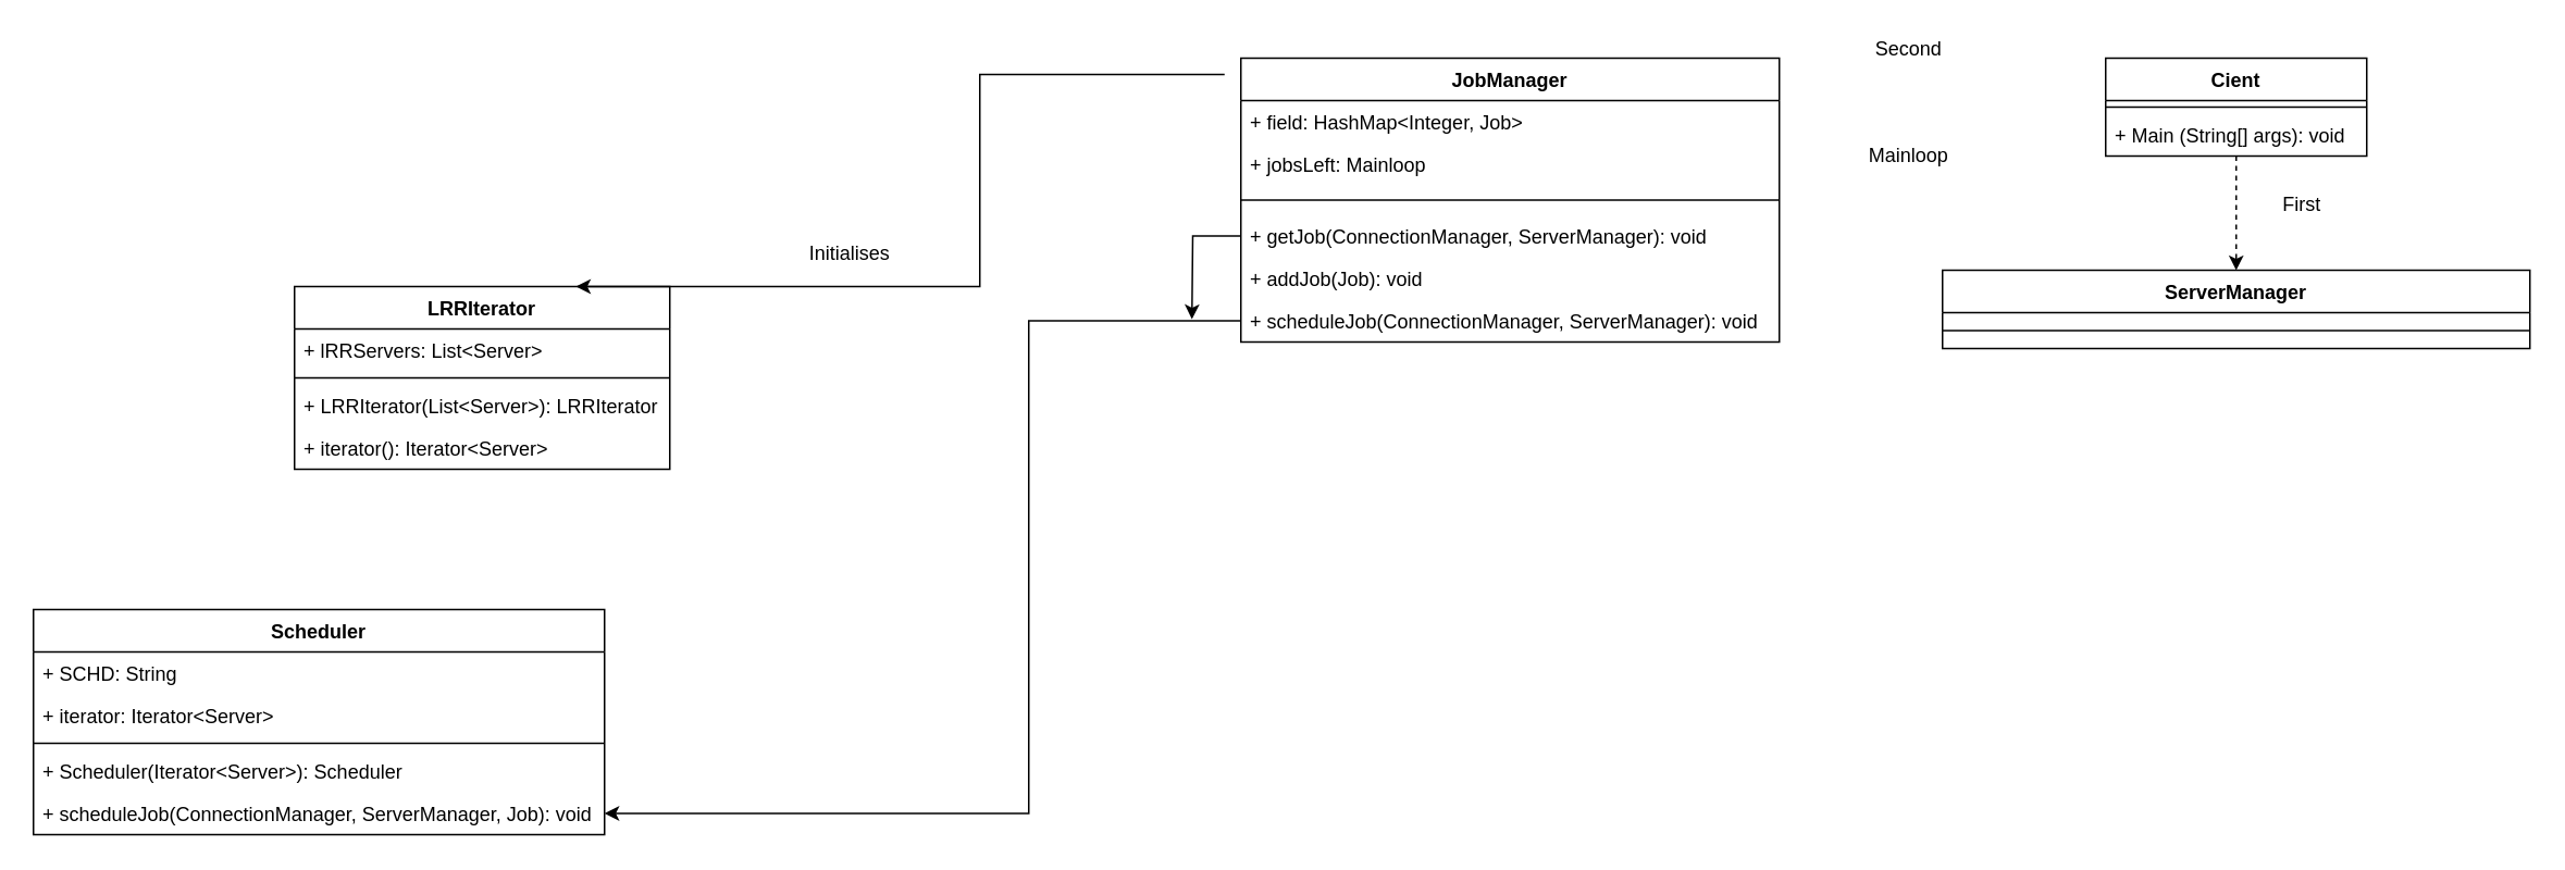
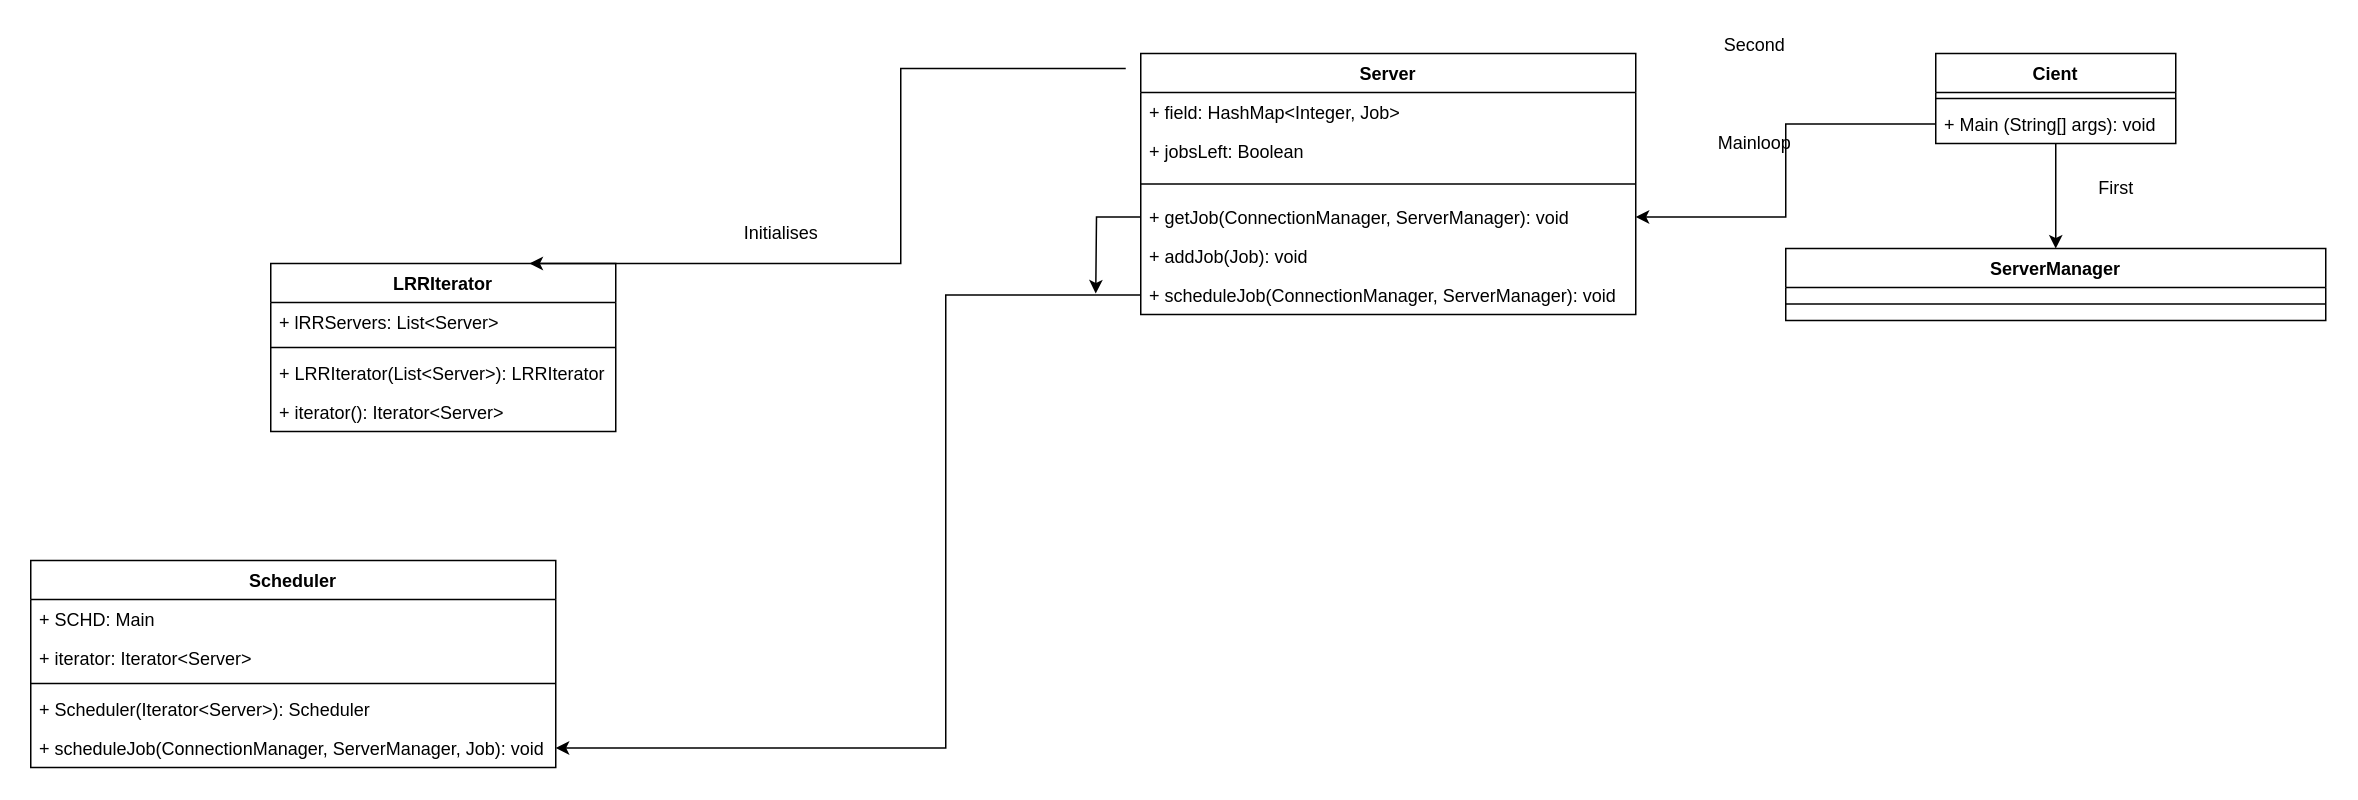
  <mxCell id="0" />
  <mxCell id="1" parent="0" />
- <mxCell id="2" style="edgeStyle=orthogonalEdgeStyle;rounded=0;orthogonalLoop=1;jettySize=auto;html=1;dashed=1;" parent="1" source="3" target="6" edge="1"><mxGeometry relative="1" as="geometry" /></mxCell>
+ <mxCell id="2" style="edgeStyle=orthogonalEdgeStyle;rounded=0;orthogonalLoop=1;jettySize=auto;html=1;" parent="1" source="3" target="6" edge="1"><mxGeometry relative="1" as="geometry" /></mxCell>
  <mxCell id="3" value="Cient" style="swimlane;fontStyle=1;align=center;verticalAlign=top;childLayout=stackLayout;horizontal=1;startSize=26;horizontalStack=0;resizeParent=1;resizeParentMax=0;resizeLast=0;collapsible=1;marginBottom=0;" parent="1" vertex="1"><mxGeometry x="1290" y="35" width="160" height="60" as="geometry" /></mxCell>
  <mxCell id="4" value="" style="line;strokeWidth=1;fillColor=none;align=left;verticalAlign=middle;spacingTop=-1;spacingLeft=3;spacingRight=3;rotatable=0;labelPosition=right;points=[];portConstraint=eastwest;" parent="3" vertex="1"><mxGeometry y="26" width="160" height="8" as="geometry" /></mxCell>
  <mxCell id="5" value="+ Main (String[] args): void" style="text;strokeColor=none;fillColor=none;align=left;verticalAlign=top;spacingLeft=4;spacingRight=4;overflow=hidden;rotatable=0;points=[[0,0.5],[1,0.5]];portConstraint=eastwest;" parent="3" vertex="1"><mxGeometry y="34" width="160" height="26" as="geometry" /></mxCell>
  <mxCell id="6" value="ServerManager" style="swimlane;fontStyle=1;align=center;verticalAlign=top;childLayout=stackLayout;horizontal=1;startSize=26;horizontalStack=0;resizeParent=1;resizeParentMax=0;resizeLast=0;collapsible=1;marginBottom=0;" parent="1" vertex="1"><mxGeometry x="1190" y="165" width="360" height="48" as="geometry" /></mxCell>
  <mxCell id="7" value="" style="line;strokeWidth=1;fillColor=none;align=left;verticalAlign=middle;spacingTop=-1;spacingLeft=3;spacingRight=3;rotatable=0;labelPosition=right;points=[];portConstraint=eastwest;" parent="6" vertex="1"><mxGeometry y="26" width="360" height="22" as="geometry" /></mxCell>
- <mxCell id="8" value="JobManager" style="swimlane;fontStyle=1;align=center;verticalAlign=top;childLayout=stackLayout;horizontal=1;startSize=26;horizontalStack=0;resizeParent=1;resizeParentMax=0;resizeLast=0;collapsible=1;marginBottom=0;" parent="1" vertex="1"><mxGeometry x="760" y="35" width="330" height="174" as="geometry" /></mxCell>
+ <mxCell id="8" value="Server" style="swimlane;fontStyle=1;align=center;verticalAlign=top;childLayout=stackLayout;horizontal=1;startSize=26;horizontalStack=0;resizeParent=1;resizeParentMax=0;resizeLast=0;collapsible=1;marginBottom=0;" parent="1" vertex="1"><mxGeometry x="760" y="35" width="330" height="174" as="geometry" /></mxCell>
  <mxCell id="9" value="+ field: HashMap&lt;Integer, Job&gt;" style="text;strokeColor=none;fillColor=none;align=left;verticalAlign=top;spacingLeft=4;spacingRight=4;overflow=hidden;rotatable=0;points=[[0,0.5],[1,0.5]];portConstraint=eastwest;" parent="8" vertex="1"><mxGeometry y="26" width="330" height="26" as="geometry" /></mxCell>
- <mxCell id="10" value="+ jobsLeft: Mainloop" style="text;strokeColor=none;fillColor=none;align=left;verticalAlign=top;spacingLeft=4;spacingRight=4;overflow=hidden;rotatable=0;points=[[0,0.5],[1,0.5]];portConstraint=eastwest;" parent="8" vertex="1"><mxGeometry y="52" width="330" height="26" as="geometry" /></mxCell>
+ <mxCell id="10" value="+ jobsLeft: Boolean" style="text;strokeColor=none;fillColor=none;align=left;verticalAlign=top;spacingLeft=4;spacingRight=4;overflow=hidden;rotatable=0;points=[[0,0.5],[1,0.5]];portConstraint=eastwest;" parent="8" vertex="1"><mxGeometry y="52" width="330" height="26" as="geometry" /></mxCell>
  <mxCell id="11" value="" style="line;strokeWidth=1;fillColor=none;align=left;verticalAlign=middle;spacingTop=-1;spacingLeft=3;spacingRight=3;rotatable=0;labelPosition=right;points=[];portConstraint=eastwest;" parent="8" vertex="1"><mxGeometry y="78" width="330" height="18" as="geometry" /></mxCell>
  <mxCell id="12" value="+ getJob(ConnectionManager, ServerManager): void" style="text;strokeColor=none;fillColor=none;align=left;verticalAlign=top;spacingLeft=4;spacingRight=4;overflow=hidden;rotatable=0;points=[[0,0.5],[1,0.5]];portConstraint=eastwest;" parent="8" vertex="1"><mxGeometry y="96" width="330" height="26" as="geometry" /></mxCell>
  <mxCell id="13" value="+ addJob(Job): void" style="text;strokeColor=none;fillColor=none;align=left;verticalAlign=top;spacingLeft=4;spacingRight=4;overflow=hidden;rotatable=0;points=[[0,0.5],[1,0.5]];portConstraint=eastwest;" parent="8" vertex="1"><mxGeometry y="122" width="330" height="26" as="geometry" /></mxCell>
  <mxCell id="14" value="+ scheduleJob(ConnectionManager, ServerManager): void" style="text;strokeColor=none;fillColor=none;align=left;verticalAlign=top;spacingLeft=4;spacingRight=4;overflow=hidden;rotatable=0;points=[[0,0.5],[1,0.5]];portConstraint=eastwest;" parent="8" vertex="1"><mxGeometry y="148" width="330" height="26" as="geometry" /></mxCell>
  <mxCell id="15" value="LRRIterator" style="swimlane;fontStyle=1;align=center;verticalAlign=top;childLayout=stackLayout;horizontal=1;startSize=26;horizontalStack=0;resizeParent=1;resizeParentMax=0;resizeLast=0;collapsible=1;marginBottom=0;" parent="1" vertex="1"><mxGeometry x="180" y="175" width="230" height="112" as="geometry" /></mxCell>
  <mxCell id="16" value="+ lRRServers: List&lt;Server&gt;" style="text;strokeColor=none;fillColor=none;align=left;verticalAlign=top;spacingLeft=4;spacingRight=4;overflow=hidden;rotatable=0;points=[[0,0.5],[1,0.5]];portConstraint=eastwest;" parent="15" vertex="1"><mxGeometry y="26" width="230" height="26" as="geometry" /></mxCell>
  <mxCell id="17" value="" style="line;strokeWidth=1;fillColor=none;align=left;verticalAlign=middle;spacingTop=-1;spacingLeft=3;spacingRight=3;rotatable=0;labelPosition=right;points=[];portConstraint=eastwest;" parent="15" vertex="1"><mxGeometry y="52" width="230" height="8" as="geometry" /></mxCell>
  <mxCell id="18" value="+ LRRIterator(List&lt;Server&gt;): LRRIterator" style="text;strokeColor=none;fillColor=none;align=left;verticalAlign=top;spacingLeft=4;spacingRight=4;overflow=hidden;rotatable=0;points=[[0,0.5],[1,0.5]];portConstraint=eastwest;" parent="15" vertex="1"><mxGeometry y="60" width="230" height="26" as="geometry" /></mxCell>
  <mxCell id="19" value="+ iterator(): Iterator&lt;Server&gt;" style="text;strokeColor=none;fillColor=none;align=left;verticalAlign=top;spacingLeft=4;spacingRight=4;overflow=hidden;rotatable=0;points=[[0,0.5],[1,0.5]];portConstraint=eastwest;" parent="15" vertex="1"><mxGeometry y="86" width="230" height="26" as="geometry" /></mxCell>
  <mxCell id="20" value="Scheduler" style="swimlane;fontStyle=1;align=center;verticalAlign=top;childLayout=stackLayout;horizontal=1;startSize=26;horizontalStack=0;resizeParent=1;resizeParentMax=0;resizeLast=0;collapsible=1;marginBottom=0;" parent="1" vertex="1"><mxGeometry x="20" y="373" width="350" height="138" as="geometry" /></mxCell>
- <mxCell id="21" value="+ SCHD: String" style="text;strokeColor=none;fillColor=none;align=left;verticalAlign=top;spacingLeft=4;spacingRight=4;overflow=hidden;rotatable=0;points=[[0,0.5],[1,0.5]];portConstraint=eastwest;" parent="20" vertex="1"><mxGeometry y="26" width="350" height="26" as="geometry" /></mxCell>
+ <mxCell id="21" value="+ SCHD: Main" style="text;strokeColor=none;fillColor=none;align=left;verticalAlign=top;spacingLeft=4;spacingRight=4;overflow=hidden;rotatable=0;points=[[0,0.5],[1,0.5]];portConstraint=eastwest;" parent="20" vertex="1"><mxGeometry y="26" width="350" height="26" as="geometry" /></mxCell>
  <mxCell id="22" value="+ iterator: Iterator&lt;Server&gt;" style="text;strokeColor=none;fillColor=none;align=left;verticalAlign=top;spacingLeft=4;spacingRight=4;overflow=hidden;rotatable=0;points=[[0,0.5],[1,0.5]];portConstraint=eastwest;" parent="20" vertex="1"><mxGeometry y="52" width="350" height="26" as="geometry" /></mxCell>
  <mxCell id="23" value="" style="line;strokeWidth=1;fillColor=none;align=left;verticalAlign=middle;spacingTop=-1;spacingLeft=3;spacingRight=3;rotatable=0;labelPosition=right;points=[];portConstraint=eastwest;" parent="20" vertex="1"><mxGeometry y="78" width="350" height="8" as="geometry" /></mxCell>
  <mxCell id="24" value="+ Scheduler(Iterator&lt;Server&gt;): Scheduler" style="text;strokeColor=none;fillColor=none;align=left;verticalAlign=top;spacingLeft=4;spacingRight=4;overflow=hidden;rotatable=0;points=[[0,0.5],[1,0.5]];portConstraint=eastwest;" parent="20" vertex="1"><mxGeometry y="86" width="350" height="26" as="geometry" /></mxCell>
  <mxCell id="25" value="+ scheduleJob(ConnectionManager, ServerManager, Job): void" style="text;strokeColor=none;fillColor=none;align=left;verticalAlign=top;spacingLeft=4;spacingRight=4;overflow=hidden;rotatable=0;points=[[0,0.5],[1,0.5]];portConstraint=eastwest;" parent="20" vertex="1"><mxGeometry y="112" width="350" height="26" as="geometry" /></mxCell>
  <mxCell id="26" style="edgeStyle=orthogonalEdgeStyle;rounded=0;orthogonalLoop=1;jettySize=auto;html=1;entryX=0.75;entryY=0;entryDx=0;entryDy=0;" edge="1" parent="1" target="15"><mxGeometry relative="1" as="geometry"><mxPoint x="750" y="45" as="sourcePoint" /><Array as="points"><mxPoint x="600" y="45" /><mxPoint x="600" y="175" /></Array></mxGeometry></mxCell>
  <mxCell id="27" value="First" style="text;html=1;align=center;verticalAlign=middle;resizable=0;points=[];autosize=1;strokeColor=none;fillColor=none;" vertex="1" parent="1"><mxGeometry x="1390" y="115" width="40" height="20" as="geometry" /></mxCell>
  <mxCell id="28" value="Second" style="text;html=1;align=center;verticalAlign=middle;resizable=0;points=[];autosize=1;strokeColor=none;fillColor=none;" vertex="1" parent="1"><mxGeometry x="1139" y="20" width="60" height="20" as="geometry" /></mxCell>
  <mxCell id="29" value="Mainloop" style="text;html=1;align=center;verticalAlign=middle;resizable=0;points=[];autosize=1;strokeColor=none;fillColor=none;" vertex="1" parent="1"><mxGeometry x="1139" y="85" width="60" height="20" as="geometry" /></mxCell>
+ <mxCell id="30" style="edgeStyle=orthogonalEdgeStyle;rounded=0;orthogonalLoop=1;jettySize=auto;html=1;entryX=1;entryY=0.5;entryDx=0;entryDy=0;" edge="1" parent="1" source="5" target="12"><mxGeometry relative="1" as="geometry" /></mxCell>
  <mxCell id="31" style="edgeStyle=orthogonalEdgeStyle;rounded=0;orthogonalLoop=1;jettySize=auto;html=1;entryX=1;entryY=0.5;entryDx=0;entryDy=0;" edge="1" parent="1" source="14" target="25"><mxGeometry relative="1" as="geometry"><Array as="points"><mxPoint x="630" y="196" /><mxPoint x="630" y="498" /></Array></mxGeometry></mxCell>
  <mxCell id="32" value="Initialises" style="text;html=1;align=center;verticalAlign=middle;resizable=0;points=[];autosize=1;strokeColor=none;fillColor=none;" vertex="1" parent="1"><mxGeometry x="490" y="145" width="60" height="20" as="geometry" /></mxCell>
  <mxCell id="33" style="edgeStyle=orthogonalEdgeStyle;rounded=0;orthogonalLoop=1;jettySize=auto;html=1;" edge="1" parent="1" source="12"><mxGeometry relative="1" as="geometry"><mxPoint x="730" y="195" as="targetPoint" /></mxGeometry></mxCell>
